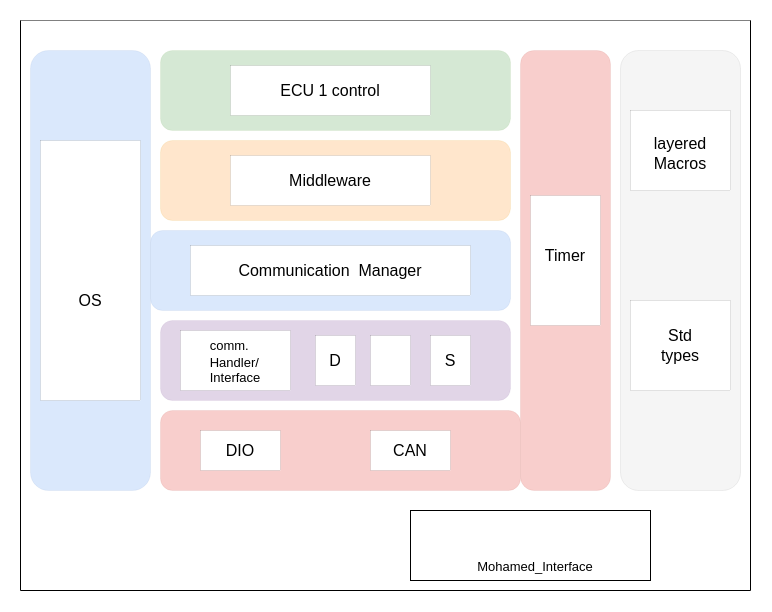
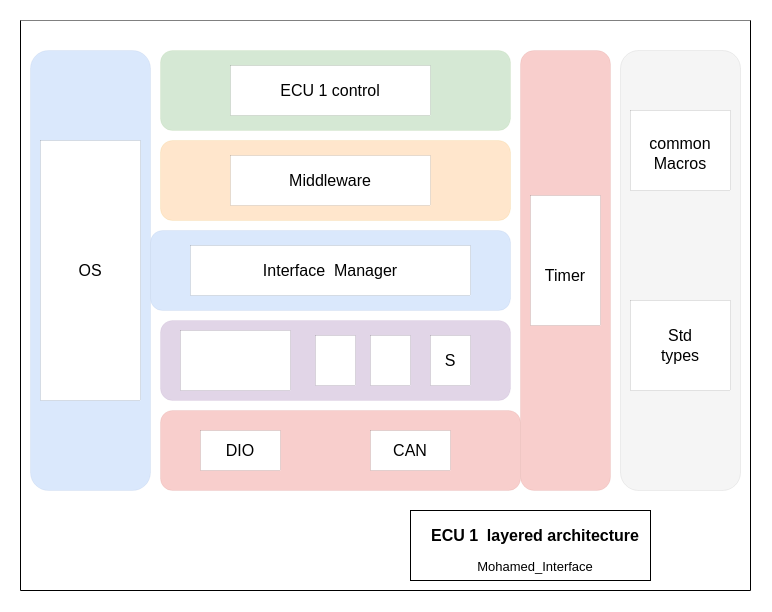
  <mxCell id="0" />
  <mxCell id="1" parent="0" />
  <mxCell id="2" value="" style="swimlane;startSize=0;swimlaneFillColor=default;gradientColor=none;" vertex="1" parent="1"><mxGeometry x="20" y="20" width="730" height="570" as="geometry"><mxRectangle x="50" y="80" width="50" height="40" as="alternateBounds" /></mxGeometry></mxCell>
  <mxCell id="3" value="" style="rounded=0;whiteSpace=wrap;html=1;fontSize=15;fontColor=#000000;" vertex="1" parent="2"><mxGeometry x="390" y="490" width="240" height="70" as="geometry" /></mxCell>
+ <mxCell id="4" value="&lt;font style=&quot;font-size: 16px;&quot;&gt;&lt;b&gt;ECU 1&amp;nbsp;&lt;/b&gt;&lt;/font&gt;&amp;nbsp;&lt;b&gt;&lt;font style=&quot;font-size: 16px;&quot;&gt;layered architecture&lt;/font&gt;&lt;/b&gt;" style="text;html=1;strokeColor=none;fillColor=none;align=center;verticalAlign=middle;whiteSpace=wrap;rounded=0;fontSize=15;fontColor=#000000;" vertex="1" parent="2"><mxGeometry x="410" y="500" width="210" height="30" as="geometry" /></mxCell>
  <mxCell id="5" value="&lt;font style=&quot;font-size: 13px;&quot;&gt;Mohamed_Interface&lt;/font&gt;" style="text;html=1;strokeColor=none;fillColor=none;align=center;verticalAlign=middle;whiteSpace=wrap;rounded=0;fontSize=16;fontColor=#000000;" vertex="1" parent="2"><mxGeometry x="440" y="530" width="150" height="30" as="geometry" /></mxCell>
  <mxCell id="6" value="" style="rounded=1;whiteSpace=wrap;html=1;fillColor=#dae8fc;strokeWidth=0;strokeColor=#6c8ebf;" vertex="1" parent="2"><mxGeometry x="130" y="210" width="360" height="80" as="geometry" /></mxCell>
  <mxCell id="7" value="" style="rounded=1;whiteSpace=wrap;html=1;fillColor=#dae8fc;strokeWidth=0;strokeColor=#6c8ebf;" vertex="1" parent="2"><mxGeometry x="10" y="30" width="120" height="440" as="geometry" /></mxCell>
  <mxCell id="8" value="" style="rounded=1;whiteSpace=wrap;html=1;strokeWidth=0;fillColor=#f5f5f5;fontColor=#333333;strokeColor=#666666;" vertex="1" parent="2"><mxGeometry x="600" y="30" width="120" height="440" as="geometry" /></mxCell>
  <mxCell id="9" value="" style="rounded=1;whiteSpace=wrap;html=1;strokeWidth=0;fillColor=#f8cecc;strokeColor=#b85450;" vertex="1" parent="2"><mxGeometry x="140" y="390" width="360" height="80" as="geometry" /></mxCell>
  <mxCell id="10" value="" style="rounded=1;whiteSpace=wrap;html=1;strokeWidth=0;fillColor=#e1d5e7;strokeColor=#9673a6;" vertex="1" parent="2"><mxGeometry x="140" y="300" width="350" height="80" as="geometry" /></mxCell>
  <mxCell id="11" value="" style="rounded=1;whiteSpace=wrap;html=1;strokeWidth=0;fillColor=#ffe6cc;strokeColor=#d79b00;" vertex="1" parent="2"><mxGeometry x="140" y="120" width="350" height="80" as="geometry" /></mxCell>
  <mxCell id="12" value="" style="rounded=1;whiteSpace=wrap;html=1;strokeWidth=0;fillColor=#d5e8d4;strokeColor=#82b366;" vertex="1" parent="2"><mxGeometry x="140" y="30" width="350" height="80" as="geometry" /></mxCell>
  <mxCell id="13" value="" style="rounded=0;whiteSpace=wrap;html=1;strokeWidth=0;fontSize=16;" vertex="1" parent="2"><mxGeometry x="180" y="410" width="80" height="40" as="geometry" /></mxCell>
  <mxCell id="14" value="" style="rounded=0;whiteSpace=wrap;html=1;strokeWidth=0;fontSize=16;" vertex="1" parent="2"><mxGeometry x="350" y="410" width="80" height="40" as="geometry" /></mxCell>
  <mxCell id="15" value="" style="rounded=0;whiteSpace=wrap;html=1;strokeWidth=0;fontSize=16;fillColor=#FFFFFF;gradientColor=none;" vertex="1" parent="2"><mxGeometry x="20" y="120" width="100" height="260" as="geometry" /></mxCell>
  <mxCell id="16" value="" style="rounded=0;whiteSpace=wrap;html=1;strokeWidth=0;fontSize=16;fillColor=#FFFFFF;gradientColor=none;" vertex="1" parent="2"><mxGeometry x="610" y="90" width="100" height="80" as="geometry" /></mxCell>
  <mxCell id="17" value="" style="rounded=0;whiteSpace=wrap;html=1;strokeWidth=0;fontSize=16;fillColor=#FFFFFF;gradientColor=none;" vertex="1" parent="2"><mxGeometry x="610" y="280" width="100" height="90" as="geometry" /></mxCell>
  <mxCell id="18" value="" style="rounded=0;whiteSpace=wrap;html=1;strokeWidth=0;fontSize=16;" vertex="1" parent="2"><mxGeometry x="410" y="315" width="40" height="50" as="geometry" /></mxCell>
  <mxCell id="19" value="" style="rounded=0;whiteSpace=wrap;html=1;strokeWidth=0;fontSize=16;" vertex="1" parent="2"><mxGeometry x="350" y="315" width="40" height="50" as="geometry" /></mxCell>
  <mxCell id="20" value="" style="rounded=0;whiteSpace=wrap;html=1;strokeWidth=0;fontSize=16;" vertex="1" parent="2"><mxGeometry x="160" y="310" width="110" height="60" as="geometry" /></mxCell>
  <mxCell id="21" value="" style="rounded=0;whiteSpace=wrap;html=1;strokeWidth=0;fontSize=16;" vertex="1" parent="2"><mxGeometry x="295" y="315" width="40" height="50" as="geometry" /></mxCell>
  <mxCell id="22" value="" style="rounded=0;whiteSpace=wrap;html=1;strokeWidth=0;fontSize=16;" vertex="1" parent="2"><mxGeometry x="170" y="225" width="280" height="50" as="geometry" /></mxCell>
  <mxCell id="23" value="" style="rounded=0;whiteSpace=wrap;html=1;strokeWidth=0;fontSize=16;" vertex="1" parent="2"><mxGeometry x="210" y="135" width="200" height="50" as="geometry" /></mxCell>
  <mxCell id="24" value="" style="rounded=0;whiteSpace=wrap;html=1;strokeWidth=0;fontSize=16;" vertex="1" parent="2"><mxGeometry x="210" y="45" width="200" height="50" as="geometry" /></mxCell>
  <mxCell id="25" value="" style="rounded=1;whiteSpace=wrap;html=1;strokeWidth=0;fillColor=#f8cecc;strokeColor=#b85450;" vertex="1" parent="2"><mxGeometry x="500" y="30" width="90" height="440" as="geometry" /></mxCell>
  <mxCell id="26" value="" style="rounded=0;whiteSpace=wrap;html=1;strokeWidth=0;fontSize=16;" vertex="1" parent="2"><mxGeometry x="510" y="175" width="70" height="130" as="geometry" /></mxCell>
- <mxCell id="27" value="Timer" style="text;html=1;strokeColor=none;fillColor=none;align=center;verticalAlign=middle;whiteSpace=wrap;rounded=0;fontSize=16;" vertex="1" parent="2"><mxGeometry x="520" y="210" width="50" height="50" as="geometry" /></mxCell>
+ <mxCell id="27" value="Timer" style="text;html=1;strokeColor=none;fillColor=none;align=center;verticalAlign=middle;whiteSpace=wrap;rounded=0;fontSize=16;" vertex="1" parent="2"><mxGeometry x="520" y="230" width="50" height="50" as="geometry" /></mxCell>
  <mxCell id="28" value="DIO" style="text;html=1;strokeColor=none;fillColor=none;align=center;verticalAlign=middle;whiteSpace=wrap;rounded=0;fontSize=16;" vertex="1" parent="2"><mxGeometry x="190" y="415" width="60" height="30" as="geometry" /></mxCell>
  <mxCell id="29" value="CAN" style="text;html=1;strokeColor=none;fillColor=none;align=center;verticalAlign=middle;whiteSpace=wrap;rounded=0;fontSize=16;" vertex="1" parent="2"><mxGeometry x="360" y="415" width="60" height="30" as="geometry" /></mxCell>
- <mxCell id="30" value="OS" style="text;html=1;strokeColor=none;fillColor=none;align=center;verticalAlign=middle;whiteSpace=wrap;rounded=0;fontSize=16;" vertex="1" parent="2"><mxGeometry x="40" y="265" width="60" height="30" as="geometry" /></mxCell>
- <mxCell id="31" value="Communication&amp;nbsp; Manager" style="text;html=1;strokeColor=none;fillColor=none;align=center;verticalAlign=middle;whiteSpace=wrap;rounded=0;fontSize=16;" vertex="1" parent="2"><mxGeometry x="185" y="235" width="250" height="30" as="geometry" /></mxCell>
- <mxCell id="32" value="&lt;div style=&quot;text-align: left;&quot;&gt;&lt;span style=&quot;font-size: 13px; background-color: initial;&quot;&gt;comm.&lt;/span&gt;&lt;/div&gt;&lt;span style=&quot;font-size: 13px;&quot;&gt;&lt;div style=&quot;text-align: left;&quot;&gt;&lt;span style=&quot;background-color: initial;&quot;&gt;Handler/&lt;/span&gt;&lt;/div&gt;&lt;div style=&quot;text-align: left;&quot;&gt;&lt;span style=&quot;background-color: initial;&quot;&gt;Interface&lt;/span&gt;&lt;/div&gt;&lt;/span&gt;" style="text;html=1;strokeColor=none;fillColor=none;align=center;verticalAlign=middle;whiteSpace=wrap;rounded=0;fontSize=16;" vertex="1" parent="2"><mxGeometry x="170" y="320" width="90" height="40" as="geometry" /></mxCell>
+ <mxCell id="30" value="OS" style="text;html=1;strokeColor=none;fillColor=none;align=center;verticalAlign=middle;whiteSpace=wrap;rounded=0;fontSize=16;" vertex="1" parent="2"><mxGeometry x="40" y="235" width="60" height="30" as="geometry" /></mxCell>
+ <mxCell id="31" value="Interface&amp;nbsp; Manager" style="text;html=1;strokeColor=none;fillColor=none;align=center;verticalAlign=middle;whiteSpace=wrap;rounded=0;fontSize=16;" vertex="1" parent="2"><mxGeometry x="185" y="235" width="250" height="30" as="geometry" /></mxCell>
  <mxCell id="33" value="&lt;font style=&quot;font-size: 16px;&quot;&gt;Middleware&lt;/font&gt;" style="text;html=1;strokeColor=none;fillColor=none;align=center;verticalAlign=middle;whiteSpace=wrap;rounded=0;fontSize=13;" vertex="1" parent="2"><mxGeometry x="230" y="145" width="160" height="30" as="geometry" /></mxCell>
  <mxCell id="34" value="ECU 1 control" style="text;html=1;strokeColor=none;fillColor=none;align=center;verticalAlign=middle;whiteSpace=wrap;rounded=0;fontSize=16;" vertex="1" parent="2"><mxGeometry x="230" y="55" width="160" height="30" as="geometry" /></mxCell>
- <mxCell id="35" value="layered&lt;br&gt;Macros" style="text;html=1;strokeColor=none;fillColor=none;align=center;verticalAlign=middle;whiteSpace=wrap;rounded=0;fontSize=16;" vertex="1" parent="2"><mxGeometry x="615" y="95" width="90" height="75" as="geometry" /></mxCell>
+ <mxCell id="35" value="common&lt;br&gt;Macros" style="text;html=1;strokeColor=none;fillColor=none;align=center;verticalAlign=middle;whiteSpace=wrap;rounded=0;fontSize=16;" vertex="1" parent="2"><mxGeometry x="615" y="95" width="90" height="75" as="geometry" /></mxCell>
  <mxCell id="36" value="Std&lt;br&gt;types" style="text;html=1;strokeColor=none;fillColor=none;align=center;verticalAlign=middle;whiteSpace=wrap;rounded=0;fontSize=16;" vertex="1" parent="2"><mxGeometry x="620" y="290" width="80" height="70" as="geometry" /></mxCell>
- <mxCell id="37" value="D" style="text;html=1;strokeColor=none;fillColor=none;align=center;verticalAlign=middle;whiteSpace=wrap;rounded=0;fontSize=16;" vertex="1" parent="2"><mxGeometry x="300" y="325" width="30" height="30" as="geometry" /></mxCell>
  <mxCell id="38" value="S" style="text;html=1;strokeColor=none;fillColor=none;align=center;verticalAlign=middle;whiteSpace=wrap;rounded=0;fontSize=16;" vertex="1" parent="2"><mxGeometry x="415" y="325" width="30" height="30" as="geometry" /></mxCell>
